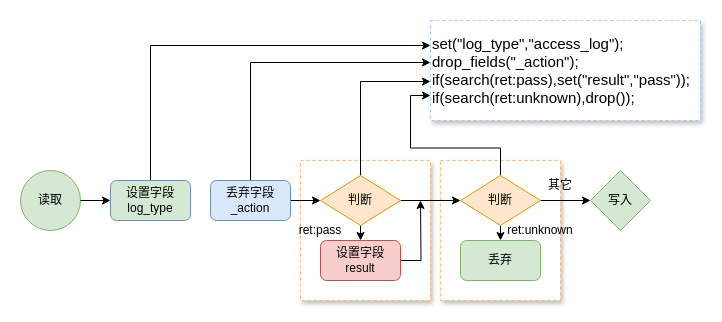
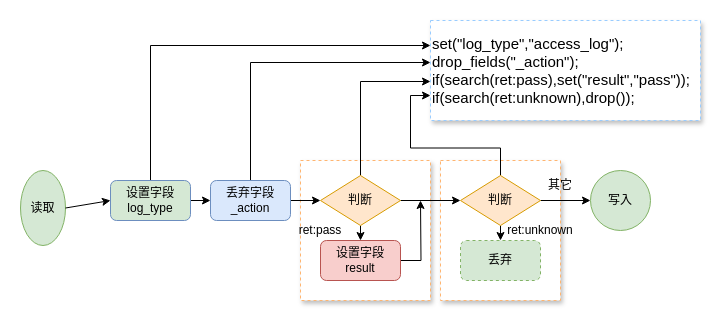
  <mxCell id="0" />
  <mxCell id="1" parent="0" />
  <mxCell id="2" value="" style="rounded=0;whiteSpace=wrap;html=1;dashed=1;shadow=1;strokeColor=#FFB570;" vertex="1" parent="1"><mxGeometry x="440" y="160" width="120" height="140" as="geometry" /></mxCell>
  <mxCell id="3" value="" style="rounded=0;whiteSpace=wrap;html=1;dashed=1;shadow=1;strokeColor=#FFB570;" vertex="1" parent="1"><mxGeometry x="300" y="160" width="130" height="140" as="geometry" /></mxCell>
- <mxCell id="4" value="读取" style="ellipse;whiteSpace=wrap;html=1;aspect=fixed;fillColor=#d5e8d4;strokeColor=#82b366;" vertex="1" parent="1"><mxGeometry x="20" y="170" width="60" height="60" as="geometry" /></mxCell>
+ <mxCell id="4" value="读取" style="ellipse;whiteSpace=wrap;html=1;aspect=fixed;fillColor=#d5e8d4;strokeColor=#82b366;" vertex="1" parent="1"><mxGeometry x="20" y="170" width="45" height="75" as="geometry" /></mxCell>
  <mxCell id="5" value="" style="endArrow=classic;html=1;exitX=1;exitY=0.5;exitDx=0;exitDy=0;" edge="1" parent="1" source="4"><mxGeometry width="50" height="50" relative="1" as="geometry"><mxPoint x="300" y="290" as="sourcePoint" /><mxPoint x="110" y="200" as="targetPoint" /></mxGeometry></mxCell>
+ <mxCell id="6" style="edgeStyle=orthogonalEdgeStyle;rounded=0;orthogonalLoop=1;jettySize=auto;html=1;exitX=1;exitY=0.5;exitDx=0;exitDy=0;entryX=0;entryY=0.5;entryDx=0;entryDy=0;" edge="1" parent="1" source="8" target="13"><mxGeometry relative="1" as="geometry" /></mxCell>
  <mxCell id="7" style="edgeStyle=orthogonalEdgeStyle;rounded=0;orthogonalLoop=1;jettySize=auto;html=1;exitX=0.5;exitY=0;exitDx=0;exitDy=0;entryX=0;entryY=0.25;entryDx=0;entryDy=0;" edge="1" parent="1" source="8" target="26"><mxGeometry relative="1" as="geometry" /></mxCell>
  <mxCell id="8" value="设置字段&lt;br&gt;log_type" style="rounded=1;whiteSpace=wrap;html=1;fillColor=#d5e8d4;strokeColor=#6c8ebf;" vertex="1" parent="1"><mxGeometry x="110" y="180" width="80" height="40" as="geometry" /></mxCell>
  <mxCell id="9" style="edgeStyle=orthogonalEdgeStyle;rounded=0;orthogonalLoop=1;jettySize=auto;html=1;exitX=1;exitY=0.5;exitDx=0;exitDy=0;" edge="1" parent="1" source="10"><mxGeometry relative="1" as="geometry"><mxPoint x="420" y="200" as="targetPoint" /></mxGeometry></mxCell>
  <mxCell id="10" value="设置字段&lt;br&gt;result" style="rounded=1;whiteSpace=wrap;html=1;fillColor=#f8cecc;strokeColor=#b85450;" vertex="1" parent="1"><mxGeometry x="320" y="240" width="80" height="40" as="geometry" /></mxCell>
  <mxCell id="11" style="edgeStyle=orthogonalEdgeStyle;rounded=0;orthogonalLoop=1;jettySize=auto;html=1;exitX=1;exitY=0.5;exitDx=0;exitDy=0;entryX=0;entryY=0.5;entryDx=0;entryDy=0;" edge="1" parent="1" source="13" target="17"><mxGeometry relative="1" as="geometry" /></mxCell>
  <mxCell id="12" style="edgeStyle=orthogonalEdgeStyle;rounded=0;orthogonalLoop=1;jettySize=auto;html=1;exitX=0.5;exitY=0;exitDx=0;exitDy=0;entryX=0;entryY=0.42;entryDx=0;entryDy=0;entryPerimeter=0;" edge="1" parent="1" source="13" target="26"><mxGeometry relative="1" as="geometry" /></mxCell>
  <mxCell id="13" value="丢弃字段&lt;br&gt;_action" style="rounded=1;whiteSpace=wrap;html=1;fillColor=#dae8fc;strokeColor=#6c8ebf;" vertex="1" parent="1"><mxGeometry x="210" y="180" width="80" height="40" as="geometry" /></mxCell>
  <mxCell id="14" style="edgeStyle=orthogonalEdgeStyle;rounded=0;orthogonalLoop=1;jettySize=auto;html=1;exitX=1;exitY=0.5;exitDx=0;exitDy=0;entryX=0;entryY=0.5;entryDx=0;entryDy=0;" edge="1" parent="1" source="17" target="21"><mxGeometry relative="1" as="geometry" /></mxCell>
  <mxCell id="15" style="edgeStyle=orthogonalEdgeStyle;rounded=0;orthogonalLoop=1;jettySize=auto;html=1;exitX=0.5;exitY=1;exitDx=0;exitDy=0;entryX=0.5;entryY=0;entryDx=0;entryDy=0;" edge="1" parent="1" source="17" target="10"><mxGeometry relative="1" as="geometry" /></mxCell>
  <mxCell id="16" style="edgeStyle=orthogonalEdgeStyle;rounded=0;orthogonalLoop=1;jettySize=auto;html=1;exitX=0.5;exitY=0;exitDx=0;exitDy=0;entryX=0;entryY=0.61;entryDx=0;entryDy=0;entryPerimeter=0;" edge="1" parent="1" source="17" target="26"><mxGeometry relative="1" as="geometry" /></mxCell>
  <mxCell id="17" value="判断" style="rhombus;whiteSpace=wrap;html=1;fillColor=#ffe6cc;strokeColor=#d79b00;" vertex="1" parent="1"><mxGeometry x="320" y="175" width="80" height="50" as="geometry" /></mxCell>
  <mxCell id="18" style="edgeStyle=orthogonalEdgeStyle;rounded=0;orthogonalLoop=1;jettySize=auto;html=1;exitX=0.5;exitY=1;exitDx=0;exitDy=0;entryX=0.5;entryY=0;entryDx=0;entryDy=0;" edge="1" parent="1" source="21" target="22"><mxGeometry relative="1" as="geometry" /></mxCell>
  <mxCell id="19" style="edgeStyle=orthogonalEdgeStyle;rounded=0;orthogonalLoop=1;jettySize=auto;html=1;exitX=1;exitY=0.5;exitDx=0;exitDy=0;entryX=0;entryY=0.5;entryDx=0;entryDy=0;" edge="1" parent="1" source="21" target="23"><mxGeometry relative="1" as="geometry" /></mxCell>
  <mxCell id="20" style="edgeStyle=orthogonalEdgeStyle;rounded=0;orthogonalLoop=1;jettySize=auto;html=1;exitX=0.5;exitY=0;exitDx=0;exitDy=0;entryX=0;entryY=0.75;entryDx=0;entryDy=0;" edge="1" parent="1" source="21" target="26"><mxGeometry relative="1" as="geometry" /></mxCell>
  <mxCell id="21" value="判断" style="rhombus;whiteSpace=wrap;html=1;fillColor=#ffe6cc;strokeColor=#d79b00;" vertex="1" parent="1"><mxGeometry x="460" y="175" width="80" height="50" as="geometry" /></mxCell>
- <mxCell id="22" value="丢弃" style="rounded=1;whiteSpace=wrap;html=1;fillColor=#d5e8d4;strokeColor=#82b366;" vertex="1" parent="1"><mxGeometry x="460" y="240" width="80" height="40" as="geometry" /></mxCell>
- <mxCell id="23" value="写入" style="rhombus;whiteSpace=wrap;html=1;aspect=fixed;fillColor=#d5e8d4;strokeColor=#82b366;" vertex="1" parent="1"><mxGeometry x="590" y="170" width="60" height="60" as="geometry" /></mxCell>
+ <mxCell id="22" value="丢弃" style="rounded=1;whiteSpace=wrap;html=1;fillColor=#d5e8d4;strokeColor=#82b366;dashed=1;" vertex="1" parent="1"><mxGeometry x="460" y="240" width="80" height="40" as="geometry" /></mxCell>
+ <mxCell id="23" value="写入" style="ellipse;whiteSpace=wrap;html=1;aspect=fixed;fillColor=#d5e8d4;strokeColor=#82b366;" vertex="1" parent="1"><mxGeometry x="590" y="170" width="60" height="60" as="geometry" /></mxCell>
  <mxCell id="24" value="ret:pass" style="text;html=1;strokeColor=none;fillColor=none;align=center;verticalAlign=middle;whiteSpace=wrap;rounded=0;shadow=1;dashed=1;" vertex="1" parent="1"><mxGeometry x="300" y="220" width="40" height="20" as="geometry" /></mxCell>
  <mxCell id="25" value="ret:unknown" style="text;html=1;strokeColor=none;fillColor=none;align=center;verticalAlign=middle;whiteSpace=wrap;rounded=0;shadow=1;dashed=1;" vertex="1" parent="1"><mxGeometry x="520" y="220" width="40" height="20" as="geometry" /></mxCell>
  <mxCell id="26" value="&lt;font style=&quot;font-size: 15px&quot;&gt;&lt;span&gt;set(&quot;log_type&quot;,&quot;access_log&quot;);&lt;/span&gt;&lt;br&gt;&lt;span&gt;drop_fields(&quot;_action&quot;);&lt;/span&gt;&lt;br&gt;&lt;span&gt;if(search(ret:pass),set(&quot;result&quot;,&quot;pass&quot;));&lt;/span&gt;&lt;br&gt;&lt;span&gt;if(search(ret:unknown),drop());&lt;/span&gt;&lt;/font&gt;" style="rounded=0;whiteSpace=wrap;html=1;shadow=1;dashed=1;strokeColor=#99CCFF;align=left;" vertex="1" parent="1"><mxGeometry x="430" y="20" width="270" height="100" as="geometry" /></mxCell>
  <mxCell id="27" value="其它" style="text;html=1;strokeColor=none;fillColor=none;align=center;verticalAlign=middle;whiteSpace=wrap;rounded=0;shadow=1;dashed=1;" vertex="1" parent="1"><mxGeometry x="540" y="175" width="40" height="20" as="geometry" /></mxCell>
